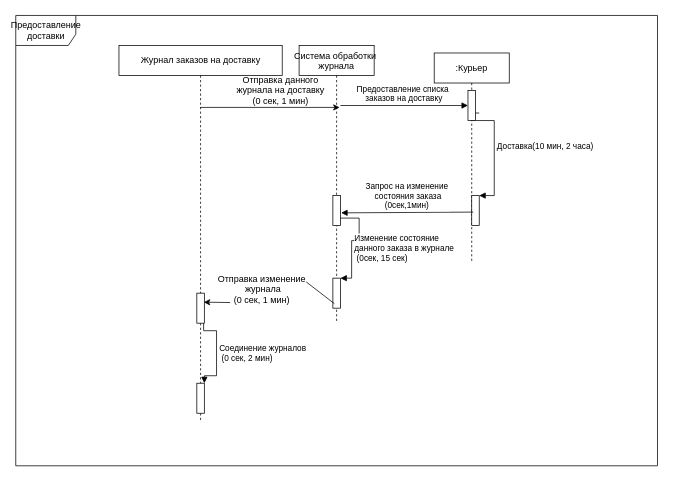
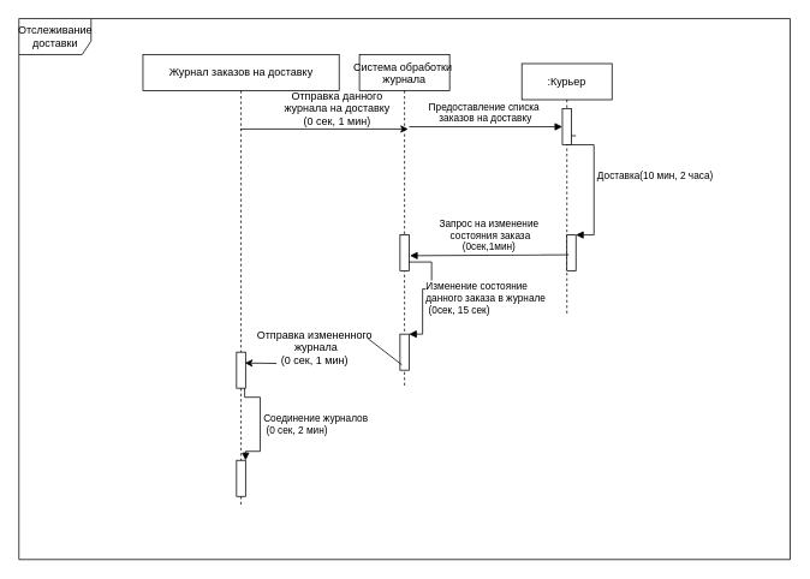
  <mxCell id="0" />
  <mxCell id="1" parent="0" />
  <mxCell id="2" value="Система обработки &#10;журнала" style="shape=umlLifeline;perimeter=lifelinePerimeter;container=1;collapsible=0;recursiveResize=0;rounded=0;shadow=0;strokeWidth=1;" parent="1" vertex="1"><mxGeometry x="398" y="60" width="100" height="370" as="geometry" /></mxCell>
  <mxCell id="3" value="" style="html=1;points=[];perimeter=orthogonalPerimeter;" vertex="1" parent="2"><mxGeometry x="45" y="200" width="10" height="40" as="geometry" /></mxCell>
  <mxCell id="4" value="" style="html=1;points=[];perimeter=orthogonalPerimeter;" vertex="1" parent="2"><mxGeometry x="45" y="310" width="10" height="40" as="geometry" /></mxCell>
  <mxCell id="5" value="Изменение состояние&amp;nbsp;&lt;br&gt;данного заказа в журнале&lt;br&gt;&lt;span style=&quot;white-space: pre&quot;&gt; &lt;/span&gt;(0сек, 15 сек)" style="edgeStyle=orthogonalEdgeStyle;html=1;align=left;spacingLeft=2;endArrow=block;rounded=0;entryX=1;entryY=0;" edge="1" target="4" parent="2" source="3"><mxGeometry x="0.154" relative="1" as="geometry"><mxPoint x="50" y="240" as="sourcePoint" /><Array as="points"><mxPoint x="80" y="230" /><mxPoint x="80" y="260" /><mxPoint x="70" y="260" /><mxPoint x="70" y="310" /></Array><mxPoint as="offset" /></mxGeometry></mxCell>
  <mxCell id="6" value=":Курьер" style="shape=umlLifeline;perimeter=lifelinePerimeter;container=1;collapsible=0;recursiveResize=0;rounded=0;shadow=0;strokeWidth=1;" parent="1" vertex="1"><mxGeometry x="578" y="70" width="100" height="280" as="geometry" /></mxCell>
  <mxCell id="7" value="" style="html=1;points=[];perimeter=orthogonalPerimeter;" vertex="1" parent="6"><mxGeometry x="50" y="190" width="10" height="40" as="geometry" /></mxCell>
  <mxCell id="8" value="Доставка(10 мин, 2 часа)" style="edgeStyle=orthogonalEdgeStyle;html=1;align=left;spacingLeft=2;endArrow=block;rounded=0;entryX=1;entryY=0;startArrow=none;" edge="1" target="7" parent="6"><mxGeometry relative="1" as="geometry"><mxPoint x="60" y="80" as="sourcePoint" /><Array as="points"><mxPoint x="50" y="80" /><mxPoint x="50" y="90" /><mxPoint x="80" y="90" /><mxPoint x="80" y="190" /></Array></mxGeometry></mxCell>
  <mxCell id="9" value="" style="html=1;points=[];perimeter=orthogonalPerimeter;" vertex="1" parent="6"><mxGeometry x="45" y="50" width="10" height="40" as="geometry" /></mxCell>
  <mxCell id="10" value="Предоставление списка &#10;заказов на доставку" style="verticalAlign=bottom;endArrow=block;entryX=0;entryY=0;shadow=0;strokeWidth=1;" parent="1" edge="1"><mxGeometry relative="1" as="geometry"><mxPoint x="453" y="140" as="sourcePoint" /><mxPoint x="623" y="140" as="targetPoint" /></mxGeometry></mxCell>
  <mxCell id="11" value="Запрос на изменение&#10; состояния заказа&#10;(0сек,1мин)" style="verticalAlign=bottom;endArrow=block;shadow=0;strokeWidth=1;exitX=0.2;exitY=0.55;exitDx=0;exitDy=0;exitPerimeter=0;entryX=1.1;entryY=0.575;entryDx=0;entryDy=0;entryPerimeter=0;" parent="1" source="7" target="3" edge="1"><mxGeometry relative="1" as="geometry"><mxPoint x="623" y="284.96" as="sourcePoint" /><mxPoint as="offset" /></mxGeometry></mxCell>
  <mxCell id="12" value="Журнал заказов на доставку" style="shape=umlLifeline;perimeter=lifelinePerimeter;whiteSpace=wrap;html=1;container=1;collapsible=0;recursiveResize=0;outlineConnect=0;" vertex="1" parent="1"><mxGeometry x="158" y="60" width="217.5" height="500" as="geometry" /></mxCell>
  <mxCell id="13" value="" style="html=1;points=[];perimeter=orthogonalPerimeter;" vertex="1" parent="12"><mxGeometry x="103.75" y="330" width="10" height="40" as="geometry" /></mxCell>
  <mxCell id="14" value="" style="html=1;points=[];perimeter=orthogonalPerimeter;" vertex="1" parent="12"><mxGeometry x="103.75" y="450" width="10" height="40" as="geometry" /></mxCell>
  <mxCell id="15" value="Соединение журналов&lt;br&gt;&lt;span style=&quot;white-space: pre&quot;&gt; &lt;/span&gt;(0 сек, 2 мин)" style="edgeStyle=orthogonalEdgeStyle;html=1;align=left;spacingLeft=2;endArrow=block;rounded=0;entryX=1;entryY=0;exitX=0.9;exitY=1;exitDx=0;exitDy=0;exitPerimeter=0;" edge="1" target="14" parent="12" source="13"><mxGeometry relative="1" as="geometry"><mxPoint x="52.5" y="420" as="sourcePoint" /><Array as="points"><mxPoint x="113" y="380" /><mxPoint x="130" y="380" /><mxPoint x="130" y="440" /><mxPoint x="114" y="440" /></Array></mxGeometry></mxCell>
  <mxCell id="16" value="" style="endArrow=classic;html=1;rounded=0;entryX=0.54;entryY=0.223;entryDx=0;entryDy=0;entryPerimeter=0;" edge="1" parent="1" source="12" target="2"><mxGeometry width="50" height="50" relative="1" as="geometry"><mxPoint x="678" y="350" as="sourcePoint" /><mxPoint x="728" y="300" as="targetPoint" /></mxGeometry></mxCell>
  <mxCell id="17" value="Отправка данного&lt;br&gt;журнала на доставку&lt;br&gt;(0 сек, 1 мин)" style="text;html=1;align=center;verticalAlign=middle;resizable=0;points=[];autosize=1;strokeColor=none;fillColor=none;" vertex="1" parent="1"><mxGeometry x="308" y="95" width="130" height="50" as="geometry" /></mxCell>
  <mxCell id="18" value="" style="endArrow=classic;html=1;rounded=0;exitX=0.2;exitY=0.85;exitDx=0;exitDy=0;exitPerimeter=0;entryX=0.925;entryY=0.3;entryDx=0;entryDy=0;entryPerimeter=0;startArrow=none;" edge="1" parent="1" source="20" target="13"><mxGeometry width="50" height="50" relative="1" as="geometry"><mxPoint x="678" y="320" as="sourcePoint" /><mxPoint x="728" y="270" as="targetPoint" /></mxGeometry></mxCell>
- <mxCell id="19" value="Предоставление доставки" style="shape=umlFrame;whiteSpace=wrap;html=1;width=80;height=40;" vertex="1" parent="1"><mxGeometry x="20.5" y="20" width="855" height="600" as="geometry" /></mxCell>
- <mxCell id="20" value="Отправка изменение&lt;br&gt;&amp;nbsp;журнала&lt;br&gt;(0 сек, 1 мин)" style="text;html=1;align=center;verticalAlign=middle;resizable=0;points=[];autosize=1;strokeColor=none;fillColor=none;" vertex="1" parent="1"><mxGeometry y="360" width="140" height="50" as="geometry" x="278" /></mxCell>
+ <mxCell id="19" value="Отслеживание доставки" style="shape=umlFrame;whiteSpace=wrap;html=1;width=80;height=40;" vertex="1" parent="1"><mxGeometry x="20.5" y="20" width="855" height="600" as="geometry" /></mxCell>
+ <mxCell id="20" value="Отправка измененного&lt;br&gt;&amp;nbsp;журнала&lt;br&gt;(0 сек, 1 мин)" style="text;html=1;align=center;verticalAlign=middle;resizable=0;points=[];autosize=1;strokeColor=none;fillColor=none;" vertex="1" parent="1"><mxGeometry y="360" width="140" height="50" as="geometry" x="278" /></mxCell>
  <mxCell id="21" value="" style="endArrow=none;html=1;rounded=0;exitX=0.2;exitY=0.85;exitDx=0;exitDy=0;exitPerimeter=0;entryX=0.925;entryY=0.3;entryDx=0;entryDy=0;entryPerimeter=0;" edge="1" parent="1" source="4" target="20"><mxGeometry width="50" height="50" relative="1" as="geometry"><mxPoint x="445" y="404" as="sourcePoint" /><mxPoint x="271" y="402" as="targetPoint" /></mxGeometry></mxCell>
